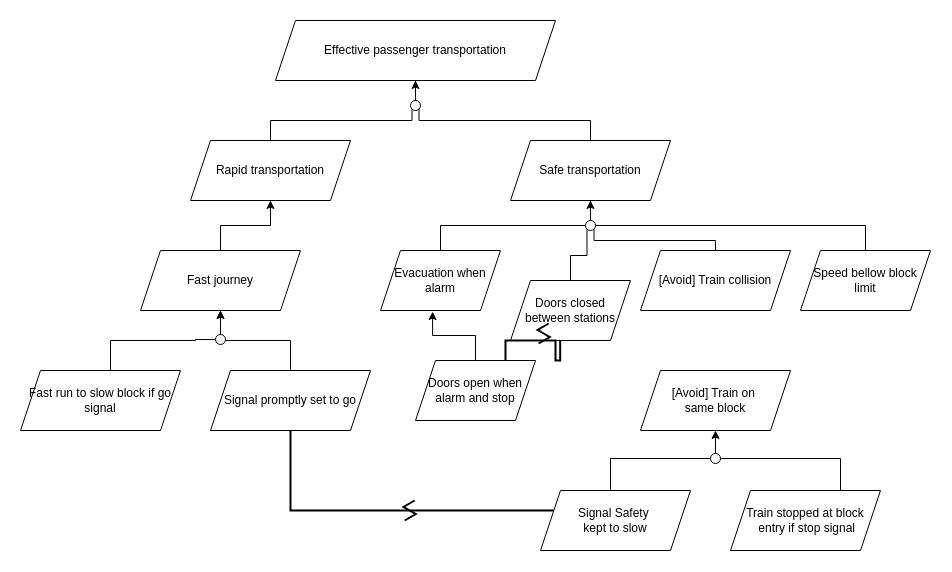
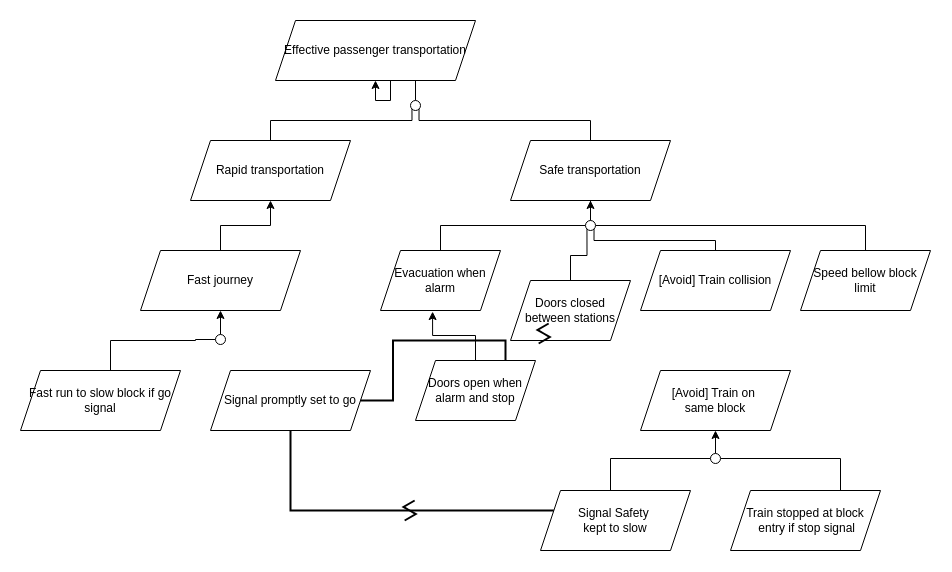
  <mxCell id="0" />
  <mxCell id="1" parent="0" />
- <mxCell id="2" value="Effective passenger transportation" style="shape=parallelogram;perimeter=parallelogramPerimeter;whiteSpace=wrap;html=1;fixedSize=1;" vertex="1" parent="1"><mxGeometry x="275" y="20" width="280" height="60" as="geometry" /></mxCell>
+ <mxCell id="2" value="Effective passenger transportation" style="shape=parallelogram;perimeter=parallelogramPerimeter;whiteSpace=wrap;html=1;fixedSize=1;" vertex="1" parent="1"><mxGeometry x="275" y="20" width="200" height="60" as="geometry" /></mxCell>
  <mxCell id="3" style="edgeStyle=orthogonalEdgeStyle;rounded=0;orthogonalLoop=1;jettySize=auto;html=1;entryX=0;entryY=1;entryDx=0;entryDy=0;endArrow=none;endFill=0;" edge="1" parent="1" source="4" target="28"><mxGeometry relative="1" as="geometry"><Array as="points"><mxPoint x="270" y="120" /><mxPoint x="411" y="120" /></Array></mxGeometry></mxCell>
  <mxCell id="4" value="Rapid transportation" style="shape=parallelogram;perimeter=parallelogramPerimeter;whiteSpace=wrap;html=1;fixedSize=1;" vertex="1" parent="1"><mxGeometry x="190" y="140" width="160" height="60" as="geometry" /></mxCell>
  <mxCell id="5" style="edgeStyle=orthogonalEdgeStyle;rounded=0;orthogonalLoop=1;jettySize=auto;html=1;entryX=1;entryY=1;entryDx=0;entryDy=0;endArrow=none;endFill=0;" edge="1" parent="1" source="6" target="28"><mxGeometry relative="1" as="geometry"><Array as="points"><mxPoint x="590" y="120" /><mxPoint x="419" y="120" /></Array></mxGeometry></mxCell>
  <mxCell id="6" value="Safe transportation" style="shape=parallelogram;perimeter=parallelogramPerimeter;whiteSpace=wrap;html=1;fixedSize=1;" vertex="1" parent="1"><mxGeometry x="510" y="140" width="160" height="60" as="geometry" /></mxCell>
  <mxCell id="7" value="" style="edgeStyle=orthogonalEdgeStyle;rounded=0;orthogonalLoop=1;jettySize=auto;html=1;" edge="1" parent="1" source="8" target="4"><mxGeometry relative="1" as="geometry" /></mxCell>
  <mxCell id="8" value="Fast journey" style="shape=parallelogram;perimeter=parallelogramPerimeter;whiteSpace=wrap;html=1;fixedSize=1;" vertex="1" parent="1"><mxGeometry x="140" y="250" width="160" height="60" as="geometry" /></mxCell>
  <mxCell id="9" style="edgeStyle=orthogonalEdgeStyle;rounded=0;orthogonalLoop=1;jettySize=auto;html=1;entryX=0;entryY=0.5;entryDx=0;entryDy=0;endArrow=none;endFill=0;" edge="1" parent="1" source="10" target="39"><mxGeometry relative="1" as="geometry"><Array as="points"><mxPoint x="110" y="340" /><mxPoint x="195" y="340" /></Array></mxGeometry></mxCell>
  <mxCell id="10" value="Fast run to slow block if go signal" style="shape=parallelogram;perimeter=parallelogramPerimeter;whiteSpace=wrap;html=1;fixedSize=1;" vertex="1" parent="1"><mxGeometry x="20" y="370" width="160" height="60" as="geometry" /></mxCell>
- <mxCell id="11" value="" style="edgeStyle=orthogonalEdgeStyle;rounded=0;orthogonalLoop=1;jettySize=auto;html=1;" edge="1" parent="1" source="12" target="8"><mxGeometry relative="1" as="geometry" /></mxCell>
  <mxCell id="12" value="Signal promptly set to go" style="shape=parallelogram;perimeter=parallelogramPerimeter;whiteSpace=wrap;html=1;fixedSize=1;" vertex="1" parent="1"><mxGeometry x="210" y="370" width="160" height="60" as="geometry" /></mxCell>
  <mxCell id="13" style="edgeStyle=orthogonalEdgeStyle;rounded=0;orthogonalLoop=1;jettySize=auto;html=1;entryX=0;entryY=0.5;entryDx=0;entryDy=0;endArrow=none;endFill=0;" edge="1" parent="1" source="14" target="30"><mxGeometry relative="1" as="geometry"><Array as="points"><mxPoint x="440" y="225" /></Array></mxGeometry></mxCell>
  <mxCell id="14" value="Evacuation when alarm" style="shape=parallelogram;perimeter=parallelogramPerimeter;whiteSpace=wrap;html=1;fixedSize=1;" vertex="1" parent="1"><mxGeometry x="380" y="250" width="120" height="60" as="geometry" /></mxCell>
  <mxCell id="15" style="edgeStyle=orthogonalEdgeStyle;rounded=0;orthogonalLoop=1;jettySize=auto;html=1;entryX=0;entryY=1;entryDx=0;entryDy=0;endArrow=none;endFill=0;" edge="1" parent="1" source="16" target="30"><mxGeometry relative="1" as="geometry" /></mxCell>
  <mxCell id="16" value="Doors closed between stations" style="shape=parallelogram;perimeter=parallelogramPerimeter;whiteSpace=wrap;html=1;fixedSize=1;" vertex="1" parent="1"><mxGeometry x="510" y="280" width="120" height="60" as="geometry" /></mxCell>
  <mxCell id="17" style="edgeStyle=orthogonalEdgeStyle;rounded=0;orthogonalLoop=1;jettySize=auto;html=1;entryX=1;entryY=1;entryDx=0;entryDy=0;endArrow=none;endFill=0;" edge="1" parent="1" source="18" target="30"><mxGeometry relative="1" as="geometry"><Array as="points"><mxPoint x="715" y="240" /><mxPoint x="593" y="240" /></Array></mxGeometry></mxCell>
  <mxCell id="18" value="[Avoid] Train collision" style="shape=parallelogram;perimeter=parallelogramPerimeter;whiteSpace=wrap;html=1;fixedSize=1;" vertex="1" parent="1"><mxGeometry x="640" y="250" width="150" height="60" as="geometry" /></mxCell>
  <mxCell id="19" style="edgeStyle=orthogonalEdgeStyle;rounded=0;orthogonalLoop=1;jettySize=auto;html=1;entryX=1;entryY=0.5;entryDx=0;entryDy=0;endArrow=none;endFill=0;" edge="1" parent="1" source="20" target="30"><mxGeometry relative="1" as="geometry"><Array as="points"><mxPoint x="865" y="225" /></Array></mxGeometry></mxCell>
  <mxCell id="20" value="Speed bellow block limit" style="shape=parallelogram;perimeter=parallelogramPerimeter;whiteSpace=wrap;html=1;fixedSize=1;" vertex="1" parent="1"><mxGeometry x="800" y="250" width="130" height="60" as="geometry" /></mxCell>
  <mxCell id="21" value="[Avoid] Train on&amp;nbsp;&lt;div&gt;same block&lt;/div&gt;" style="shape=parallelogram;perimeter=parallelogramPerimeter;whiteSpace=wrap;html=1;fixedSize=1;" vertex="1" parent="1"><mxGeometry x="640" y="370" width="150" height="60" as="geometry" /></mxCell>
  <mxCell id="22" style="edgeStyle=orthogonalEdgeStyle;rounded=0;orthogonalLoop=1;jettySize=auto;html=1;entryX=0;entryY=0.5;entryDx=0;entryDy=0;endArrow=none;endFill=0;" edge="1" parent="1" source="24" target="36"><mxGeometry relative="1" as="geometry"><Array as="points"><mxPoint x="610" y="458" /></Array></mxGeometry></mxCell>
  <mxCell id="23" style="edgeStyle=orthogonalEdgeStyle;rounded=0;orthogonalLoop=1;jettySize=auto;html=1;entryX=0.5;entryY=1;entryDx=0;entryDy=0;endArrow=none;endFill=0;strokeWidth=2;" edge="1" parent="1" source="24" target="12"><mxGeometry relative="1" as="geometry"><Array as="points"><mxPoint x="290" y="510" /></Array></mxGeometry></mxCell>
  <mxCell id="24" value="Signal Safety&amp;nbsp;&lt;div&gt;kept to slow&lt;/div&gt;" style="shape=parallelogram;perimeter=parallelogramPerimeter;whiteSpace=wrap;html=1;fixedSize=1;" vertex="1" parent="1"><mxGeometry x="540" y="490" width="150" height="60" as="geometry" /></mxCell>
  <mxCell id="25" style="edgeStyle=orthogonalEdgeStyle;rounded=0;orthogonalLoop=1;jettySize=auto;html=1;entryX=1;entryY=0.5;entryDx=0;entryDy=0;endArrow=none;endFill=0;" edge="1" parent="1" source="26" target="36"><mxGeometry relative="1" as="geometry"><Array as="points"><mxPoint x="840" y="458" /></Array></mxGeometry></mxCell>
  <mxCell id="26" value="Train stopped at block&lt;div&gt;&amp;nbsp;entry if stop signal&lt;/div&gt;" style="shape=parallelogram;perimeter=parallelogramPerimeter;whiteSpace=wrap;html=1;fixedSize=1;" vertex="1" parent="1"><mxGeometry x="730" y="490" width="150" height="60" as="geometry" /></mxCell>
  <mxCell id="27" value="" style="edgeStyle=orthogonalEdgeStyle;rounded=0;orthogonalLoop=1;jettySize=auto;html=1;" edge="1" parent="1" source="28" target="2"><mxGeometry relative="1" as="geometry" /></mxCell>
  <mxCell id="28" value="" style="ellipse;whiteSpace=wrap;html=1;aspect=fixed;" vertex="1" parent="1"><mxGeometry x="410" y="100" width="10" height="10" as="geometry" /></mxCell>
  <mxCell id="29" value="" style="edgeStyle=orthogonalEdgeStyle;rounded=0;orthogonalLoop=1;jettySize=auto;html=1;" edge="1" parent="1" source="30" target="6"><mxGeometry relative="1" as="geometry" /></mxCell>
  <mxCell id="30" value="" style="ellipse;whiteSpace=wrap;html=1;aspect=fixed;" vertex="1" parent="1"><mxGeometry x="585" y="220" width="10" height="10" as="geometry" /></mxCell>
  <mxCell id="31" value="Doors open when alarm and stop" style="shape=parallelogram;perimeter=parallelogramPerimeter;whiteSpace=wrap;html=1;fixedSize=1;" vertex="1" parent="1"><mxGeometry x="415" y="360" width="120" height="60" as="geometry" /></mxCell>
  <mxCell id="32" style="edgeStyle=orthogonalEdgeStyle;rounded=0;orthogonalLoop=1;jettySize=auto;html=1;entryX=0.434;entryY=1.018;entryDx=0;entryDy=0;entryPerimeter=0;" edge="1" parent="1" source="31" target="14"><mxGeometry relative="1" as="geometry" /></mxCell>
- <mxCell id="33" style="edgeStyle=orthogonalEdgeStyle;rounded=0;orthogonalLoop=1;jettySize=auto;html=1;exitX=0.75;exitY=0;exitDx=0;exitDy=0;entryX=0.414;entryY=0.998;entryDx=0;entryDy=0;entryPerimeter=0;endArrow=none;endFill=0;strokeWidth=2;" edge="1" parent="1" source="31" target="16"><mxGeometry relative="1" as="geometry" /></mxCell>
+ <mxCell id="33" style="edgeStyle=orthogonalEdgeStyle;rounded=0;orthogonalLoop=1;jettySize=auto;html=1;exitX=0.75;exitY=0;exitDx=0;exitDy=0;endArrow=none;endFill=0;strokeWidth=2;" edge="1" parent="1" source="31" target="12"><mxGeometry relative="1" as="geometry" /></mxCell>
  <mxCell id="34" value="" style="edgeStyle=isometricEdgeStyle;endArrow=none;html=1;rounded=0;strokeWidth=2;" edge="1" parent="1"><mxGeometry width="50" height="100" relative="1" as="geometry"><mxPoint x="538.16" y="343" as="sourcePoint" /><mxPoint x="548.16" y="323" as="targetPoint" /></mxGeometry></mxCell>
  <mxCell id="35" value="" style="edgeStyle=orthogonalEdgeStyle;rounded=0;orthogonalLoop=1;jettySize=auto;html=1;" edge="1" parent="1" source="36" target="21"><mxGeometry relative="1" as="geometry" /></mxCell>
  <mxCell id="36" value="" style="ellipse;whiteSpace=wrap;html=1;aspect=fixed;" vertex="1" parent="1"><mxGeometry x="710" y="453" width="10" height="10" as="geometry" /></mxCell>
  <mxCell id="37" value="" style="edgeStyle=isometricEdgeStyle;endArrow=none;html=1;rounded=0;strokeWidth=2;" edge="1" parent="1"><mxGeometry width="50" height="100" relative="1" as="geometry"><mxPoint x="404.16" y="520" as="sourcePoint" /><mxPoint x="414.16" y="500" as="targetPoint" /></mxGeometry></mxCell>
  <mxCell id="38" value="" style="edgeStyle=orthogonalEdgeStyle;rounded=0;orthogonalLoop=1;jettySize=auto;html=1;" edge="1" parent="1" source="39" target="8"><mxGeometry relative="1" as="geometry" /></mxCell>
  <mxCell id="39" value="" style="ellipse;whiteSpace=wrap;html=1;aspect=fixed;" vertex="1" parent="1"><mxGeometry x="215" y="334" width="10" height="10" as="geometry" /></mxCell>
